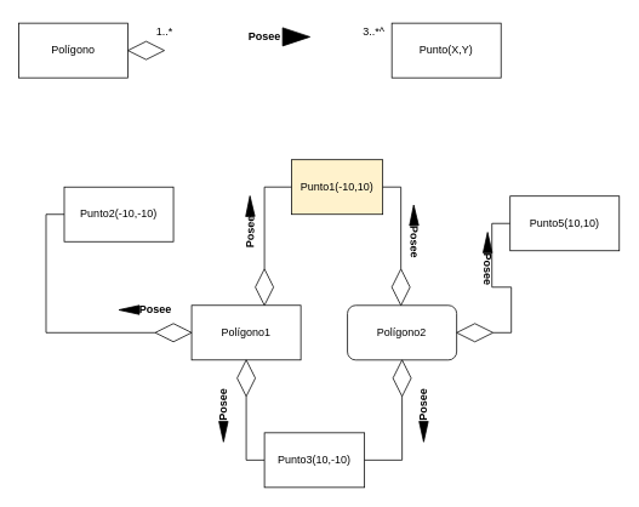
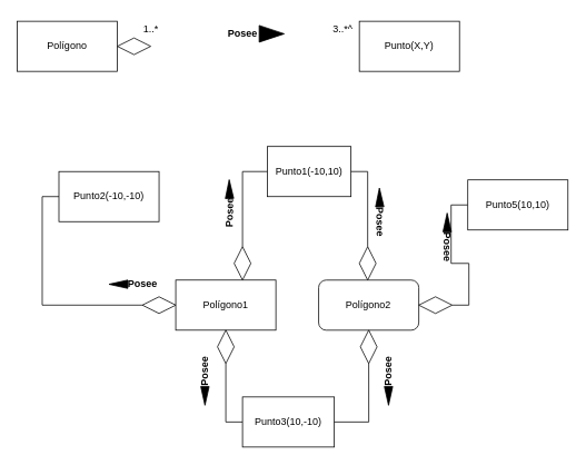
  <mxCell id="0" />
  <mxCell id="1" parent="0" />
  <mxCell id="2" value="Polígono" style="rounded=0;whiteSpace=wrap;html=1;" parent="1" vertex="1"><mxGeometry x="20" y="25" width="120" height="60" as="geometry" /></mxCell>
  <mxCell id="3" value="Punto(X,Y)&lt;br&gt;" style="rounded=0;whiteSpace=wrap;html=1;" parent="1" vertex="1"><mxGeometry x="430" y="25" width="120" height="60" as="geometry" /></mxCell>
  <mxCell id="4" value="" style="rhombus;whiteSpace=wrap;html=1;rounded=0;" parent="1" vertex="1"><mxGeometry x="140" y="45" width="40" height="20" as="geometry" /></mxCell>
  <mxCell id="5" value="&lt;b&gt;Posee&lt;/b&gt;" style="text;html=1;align=center;verticalAlign=middle;resizable=0;points=[];autosize=1;strokeColor=none;fillColor=none;" parent="1" vertex="1"><mxGeometry x="260" y="25" width="60" height="30" as="geometry" /></mxCell>
  <mxCell id="6" value="" style="triangle;whiteSpace=wrap;html=1;fillColor=#000000;" parent="1" vertex="1"><mxGeometry x="310" y="30" width="30" height="20" as="geometry" /></mxCell>
  <mxCell id="7" style="edgeStyle=orthogonalEdgeStyle;rounded=0;orthogonalLoop=1;jettySize=auto;html=1;entryX=0;entryY=0.5;entryDx=0;entryDy=0;endArrow=none;endFill=0;startArrow=none;" parent="1" source="30" target="10" edge="1"><mxGeometry relative="1" as="geometry"><mxPoint x="460" y="375" as="targetPoint" /><Array as="points"><mxPoint x="270" y="505" /></Array></mxGeometry></mxCell>
  <mxCell id="8" style="rounded=0;orthogonalLoop=1;jettySize=auto;html=1;entryX=0;entryY=0.5;entryDx=0;entryDy=0;edgeStyle=orthogonalEdgeStyle;endArrow=none;endFill=0;startArrow=none;" parent="1" source="29" target="11" edge="1"><mxGeometry relative="1" as="geometry"><Array as="points"><mxPoint x="50" y="235" /></Array></mxGeometry></mxCell>
  <mxCell id="9" value="Polígono1" style="rounded=0;whiteSpace=wrap;html=1;" parent="1" vertex="1"><mxGeometry x="210" y="335" width="120" height="60" as="geometry" /></mxCell>
  <mxCell id="10" value="Punto3(10,-10)" style="rounded=0;whiteSpace=wrap;html=1;" parent="1" vertex="1"><mxGeometry x="290" y="475" width="110" height="60" as="geometry" /></mxCell>
  <mxCell id="11" value="Punto2(-10,-10)" style="rounded=0;whiteSpace=wrap;html=1;" parent="1" vertex="1"><mxGeometry x="70" y="205" width="120" height="60" as="geometry" /></mxCell>
  <mxCell id="12" style="edgeStyle=orthogonalEdgeStyle;rounded=0;orthogonalLoop=1;jettySize=auto;html=1;entryX=0;entryY=0.5;entryDx=0;entryDy=0;endArrow=none;endFill=0;startArrow=none;" parent="1" source="31" target="25" edge="1"><mxGeometry relative="1" as="geometry" /></mxCell>
  <mxCell id="13" value="Polígono2" style="whiteSpace=wrap;html=1;rounded=1;" parent="1" vertex="1"><mxGeometry x="381.25" y="335" width="120" height="60" as="geometry" /></mxCell>
  <mxCell id="14" value="" style="rhombus;whiteSpace=wrap;html=1;rounded=0;rotation=90;" parent="1" vertex="1"><mxGeometry x="421.25" y="405" width="40" height="20" as="geometry" /></mxCell>
  <mxCell id="15" value="" style="edgeStyle=orthogonalEdgeStyle;rounded=0;orthogonalLoop=1;jettySize=auto;html=1;endArrow=none;endFill=0;" parent="1" source="10" target="14" edge="1"><mxGeometry relative="1" as="geometry"><mxPoint x="440" y="405" as="targetPoint" /><mxPoint x="400" y="505.024" as="sourcePoint" /></mxGeometry></mxCell>
  <mxCell id="16" value="" style="group" parent="1" vertex="1" connectable="0"><mxGeometry x="450" y="415" width="30" height="70" as="geometry" /></mxCell>
  <mxCell id="17" value="&lt;b&gt;Posee&lt;/b&gt;" style="text;html=1;align=center;verticalAlign=middle;resizable=0;points=[];autosize=1;strokeColor=none;fillColor=none;rotation=-90;" parent="16" vertex="1"><mxGeometry x="-15" y="15" width="60" height="30" as="geometry" /></mxCell>
  <mxCell id="18" value="" style="triangle;whiteSpace=wrap;html=1;fillColor=#000000;rotation=90;" parent="16" vertex="1"><mxGeometry x="3.75" y="53.75" width="22.5" height="10" as="geometry" /></mxCell>
  <mxCell id="19" value="" style="group" parent="1" vertex="1" connectable="0"><mxGeometry x="230" y="415" width="30" height="70" as="geometry" /></mxCell>
  <mxCell id="20" value="&lt;b&gt;Posee&lt;/b&gt;" style="text;html=1;align=center;verticalAlign=middle;resizable=0;points=[];autosize=1;strokeColor=none;fillColor=none;rotation=-90;" parent="19" vertex="1"><mxGeometry x="-15" y="15" width="60" height="30" as="geometry" /></mxCell>
  <mxCell id="21" value="" style="triangle;whiteSpace=wrap;html=1;fillColor=#000000;rotation=90;" parent="19" vertex="1"><mxGeometry x="3.75" y="53.75" width="22.5" height="10" as="geometry" /></mxCell>
  <mxCell id="22" value="" style="group;rotation=90;" parent="1" vertex="1" connectable="0"><mxGeometry x="150" y="305" width="30" height="70" as="geometry" /></mxCell>
  <mxCell id="23" value="&lt;b&gt;Posee&lt;/b&gt;" style="text;html=1;align=center;verticalAlign=middle;resizable=0;points=[];autosize=1;strokeColor=none;fillColor=none;rotation=0;" parent="22" vertex="1"><mxGeometry x="-10" y="20" width="60" height="30" as="geometry" /></mxCell>
  <mxCell id="24" value="" style="triangle;whiteSpace=wrap;html=1;fillColor=#000000;rotation=180;" parent="22" vertex="1"><mxGeometry x="-20" y="30" width="22.5" height="10" as="geometry" /></mxCell>
  <mxCell id="25" value="Punto5(10,10)" style="rounded=0;whiteSpace=wrap;html=1;" parent="1" vertex="1"><mxGeometry x="560" y="215" width="120" height="60" as="geometry" /></mxCell>
  <mxCell id="26" value="" style="group;rotation=-180;" parent="1" vertex="1" connectable="0"><mxGeometry x="520" y="255" width="30" height="70" as="geometry" /></mxCell>
  <mxCell id="27" value="&lt;b&gt;Posee&lt;/b&gt;" style="text;html=1;align=center;verticalAlign=middle;resizable=0;points=[];autosize=1;strokeColor=none;fillColor=none;rotation=-270;" parent="26" vertex="1"><mxGeometry x="-15" y="25" width="60" height="30" as="geometry" /></mxCell>
  <mxCell id="28" value="" style="triangle;whiteSpace=wrap;html=1;fillColor=#000000;rotation=-90;" parent="26" vertex="1"><mxGeometry x="4" y="6" width="22.5" height="10" as="geometry" /></mxCell>
  <mxCell id="29" value="" style="rhombus;whiteSpace=wrap;html=1;rounded=0;rotation=0;" parent="1" vertex="1"><mxGeometry x="170" y="355" width="40" height="20" as="geometry" /></mxCell>
  <mxCell id="30" value="" style="rhombus;whiteSpace=wrap;html=1;rounded=0;rotation=90;" parent="1" vertex="1"><mxGeometry x="250" y="405" width="40" height="20" as="geometry" /></mxCell>
  <mxCell id="31" value="" style="rhombus;whiteSpace=wrap;html=1;rounded=0;rotation=0;" parent="1" vertex="1"><mxGeometry x="501.25" y="355" width="40" height="20" as="geometry" /></mxCell>
  <mxCell id="32" style="edgeStyle=orthogonalEdgeStyle;rounded=0;orthogonalLoop=1;jettySize=auto;html=1;entryX=0;entryY=0.5;entryDx=0;entryDy=0;endArrow=none;endFill=0;" parent="1" source="33" target="42" edge="1"><mxGeometry relative="1" as="geometry" /></mxCell>
- <mxCell id="33" value="Punto1(-10,10)" style="rounded=0;whiteSpace=wrap;html=1;fillColor=#fff2cc;" parent="1" vertex="1"><mxGeometry x="320" y="175" width="100" height="60" as="geometry" /></mxCell>
+ <mxCell id="33" value="Punto1(-10,10)" style="rounded=0;whiteSpace=wrap;html=1;" parent="1" vertex="1"><mxGeometry x="320" y="175" width="100" height="60" as="geometry" /></mxCell>
  <mxCell id="34" value="" style="group;rotation=-181;" parent="1" vertex="1" connectable="0"><mxGeometry x="440" y="225" width="30" height="70" as="geometry" /></mxCell>
  <mxCell id="35" value="&lt;b&gt;Posee&lt;/b&gt;" style="text;html=1;align=center;verticalAlign=middle;resizable=0;points=[];autosize=1;strokeColor=none;fillColor=none;rotation=-271;" parent="34" vertex="1"><mxGeometry x="-15" y="25" width="60" height="30" as="geometry" /></mxCell>
  <mxCell id="36" value="" style="triangle;whiteSpace=wrap;html=1;fillColor=#000000;rotation=-91;" parent="34" vertex="1"><mxGeometry x="3" y="6" width="22.5" height="10" as="geometry" /></mxCell>
  <mxCell id="37" value="" style="group;rotation=-181;" parent="1" vertex="1" connectable="0"><mxGeometry x="260" y="215" width="30" height="70" as="geometry" /></mxCell>
  <mxCell id="38" value="&lt;b&gt;Posee&lt;/b&gt;" style="text;html=1;align=center;verticalAlign=middle;resizable=0;points=[];autosize=1;strokeColor=none;fillColor=none;rotation=-89;" parent="37" vertex="1"><mxGeometry x="-15" y="25" width="60" height="30" as="geometry" /></mxCell>
  <mxCell id="39" value="" style="triangle;whiteSpace=wrap;html=1;fillColor=#000000;rotation=-91;" parent="37" vertex="1"><mxGeometry x="3" y="6" width="22.5" height="10" as="geometry" /></mxCell>
  <mxCell id="40" value="" style="rhombus;whiteSpace=wrap;html=1;rounded=0;rotation=90;" parent="1" vertex="1"><mxGeometry x="420" y="305" width="40" height="20" as="geometry" /></mxCell>
  <mxCell id="41" value="" style="edgeStyle=orthogonalEdgeStyle;rounded=0;orthogonalLoop=1;jettySize=auto;html=1;endArrow=none;endFill=0;" parent="1" source="33" target="40" edge="1"><mxGeometry relative="1" as="geometry"><mxPoint x="440" y="325" as="targetPoint" /><mxPoint x="420" y="205" as="sourcePoint" /></mxGeometry></mxCell>
  <mxCell id="42" value="" style="rhombus;whiteSpace=wrap;html=1;rounded=0;rotation=90;" parent="1" vertex="1"><mxGeometry x="270" y="305" width="40" height="20" as="geometry" /></mxCell>
  <mxCell id="43" value="1..*" style="text;html=1;align=center;verticalAlign=middle;resizable=0;points=[];autosize=1;strokeColor=none;fillColor=none;" vertex="1" parent="1"><mxGeometry x="160" y="20" width="40" height="30" as="geometry" /></mxCell>
  <mxCell id="44" value="3..*^" style="text;html=1;align=center;verticalAlign=middle;resizable=0;points=[];autosize=1;strokeColor=none;fillColor=none;" vertex="1" parent="1"><mxGeometry x="385" y="20" width="50" height="30" as="geometry" /></mxCell>
